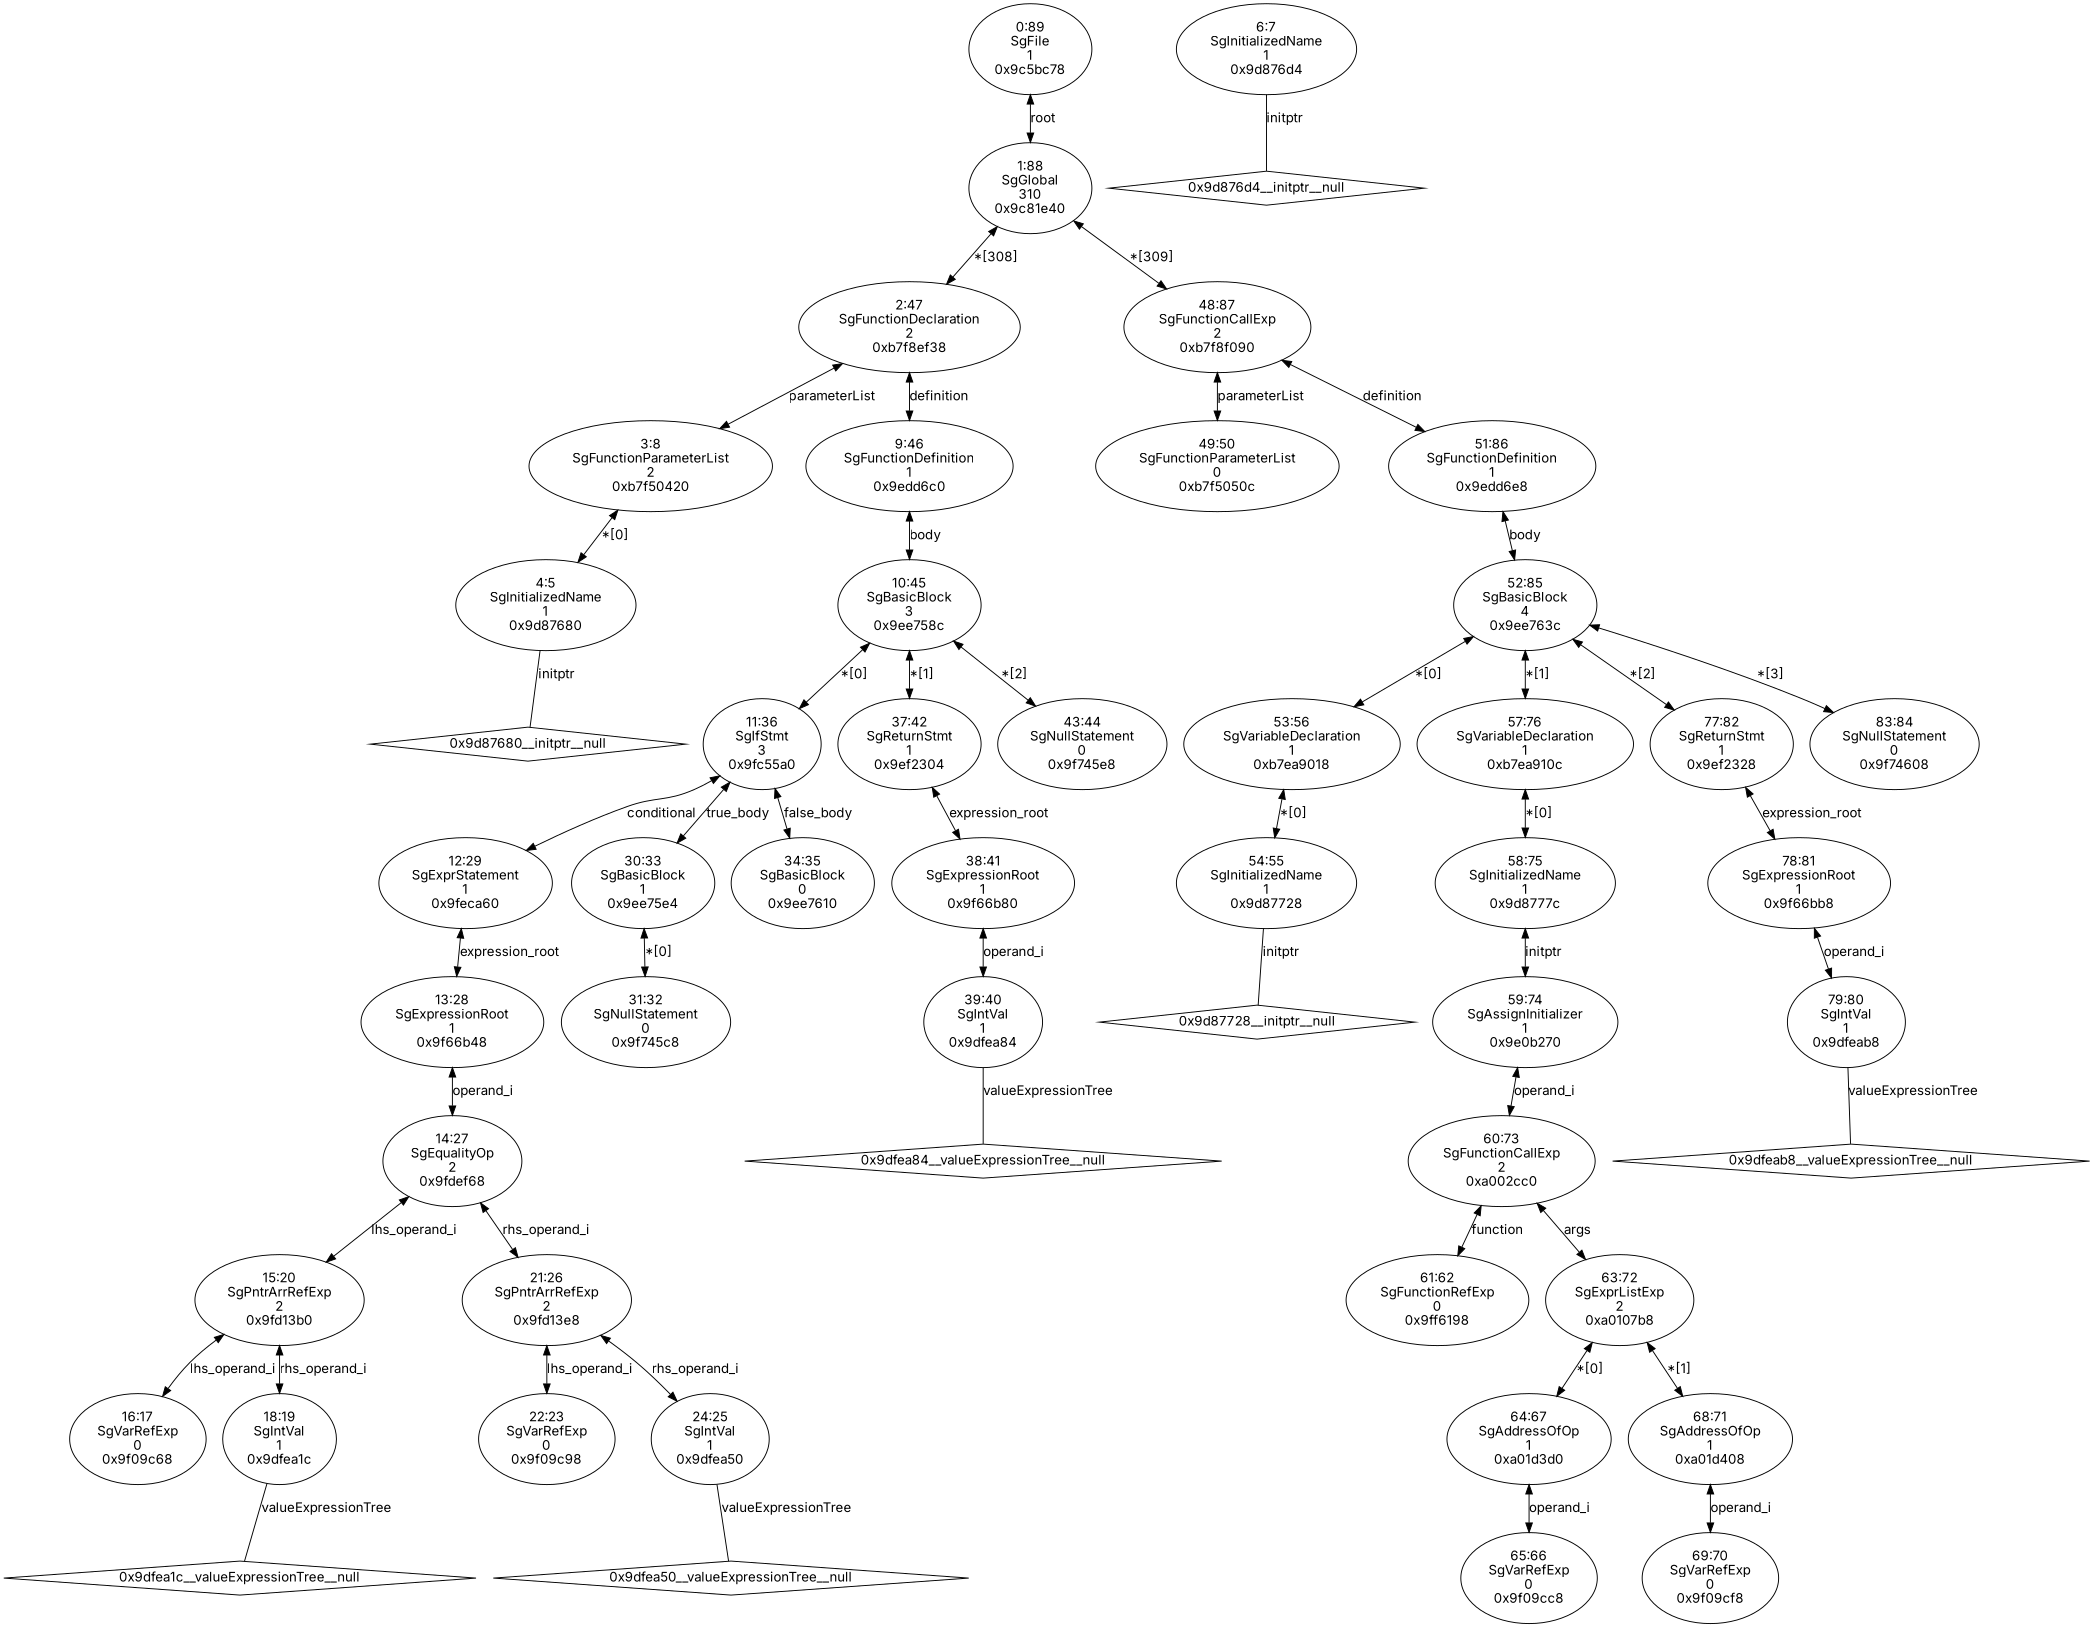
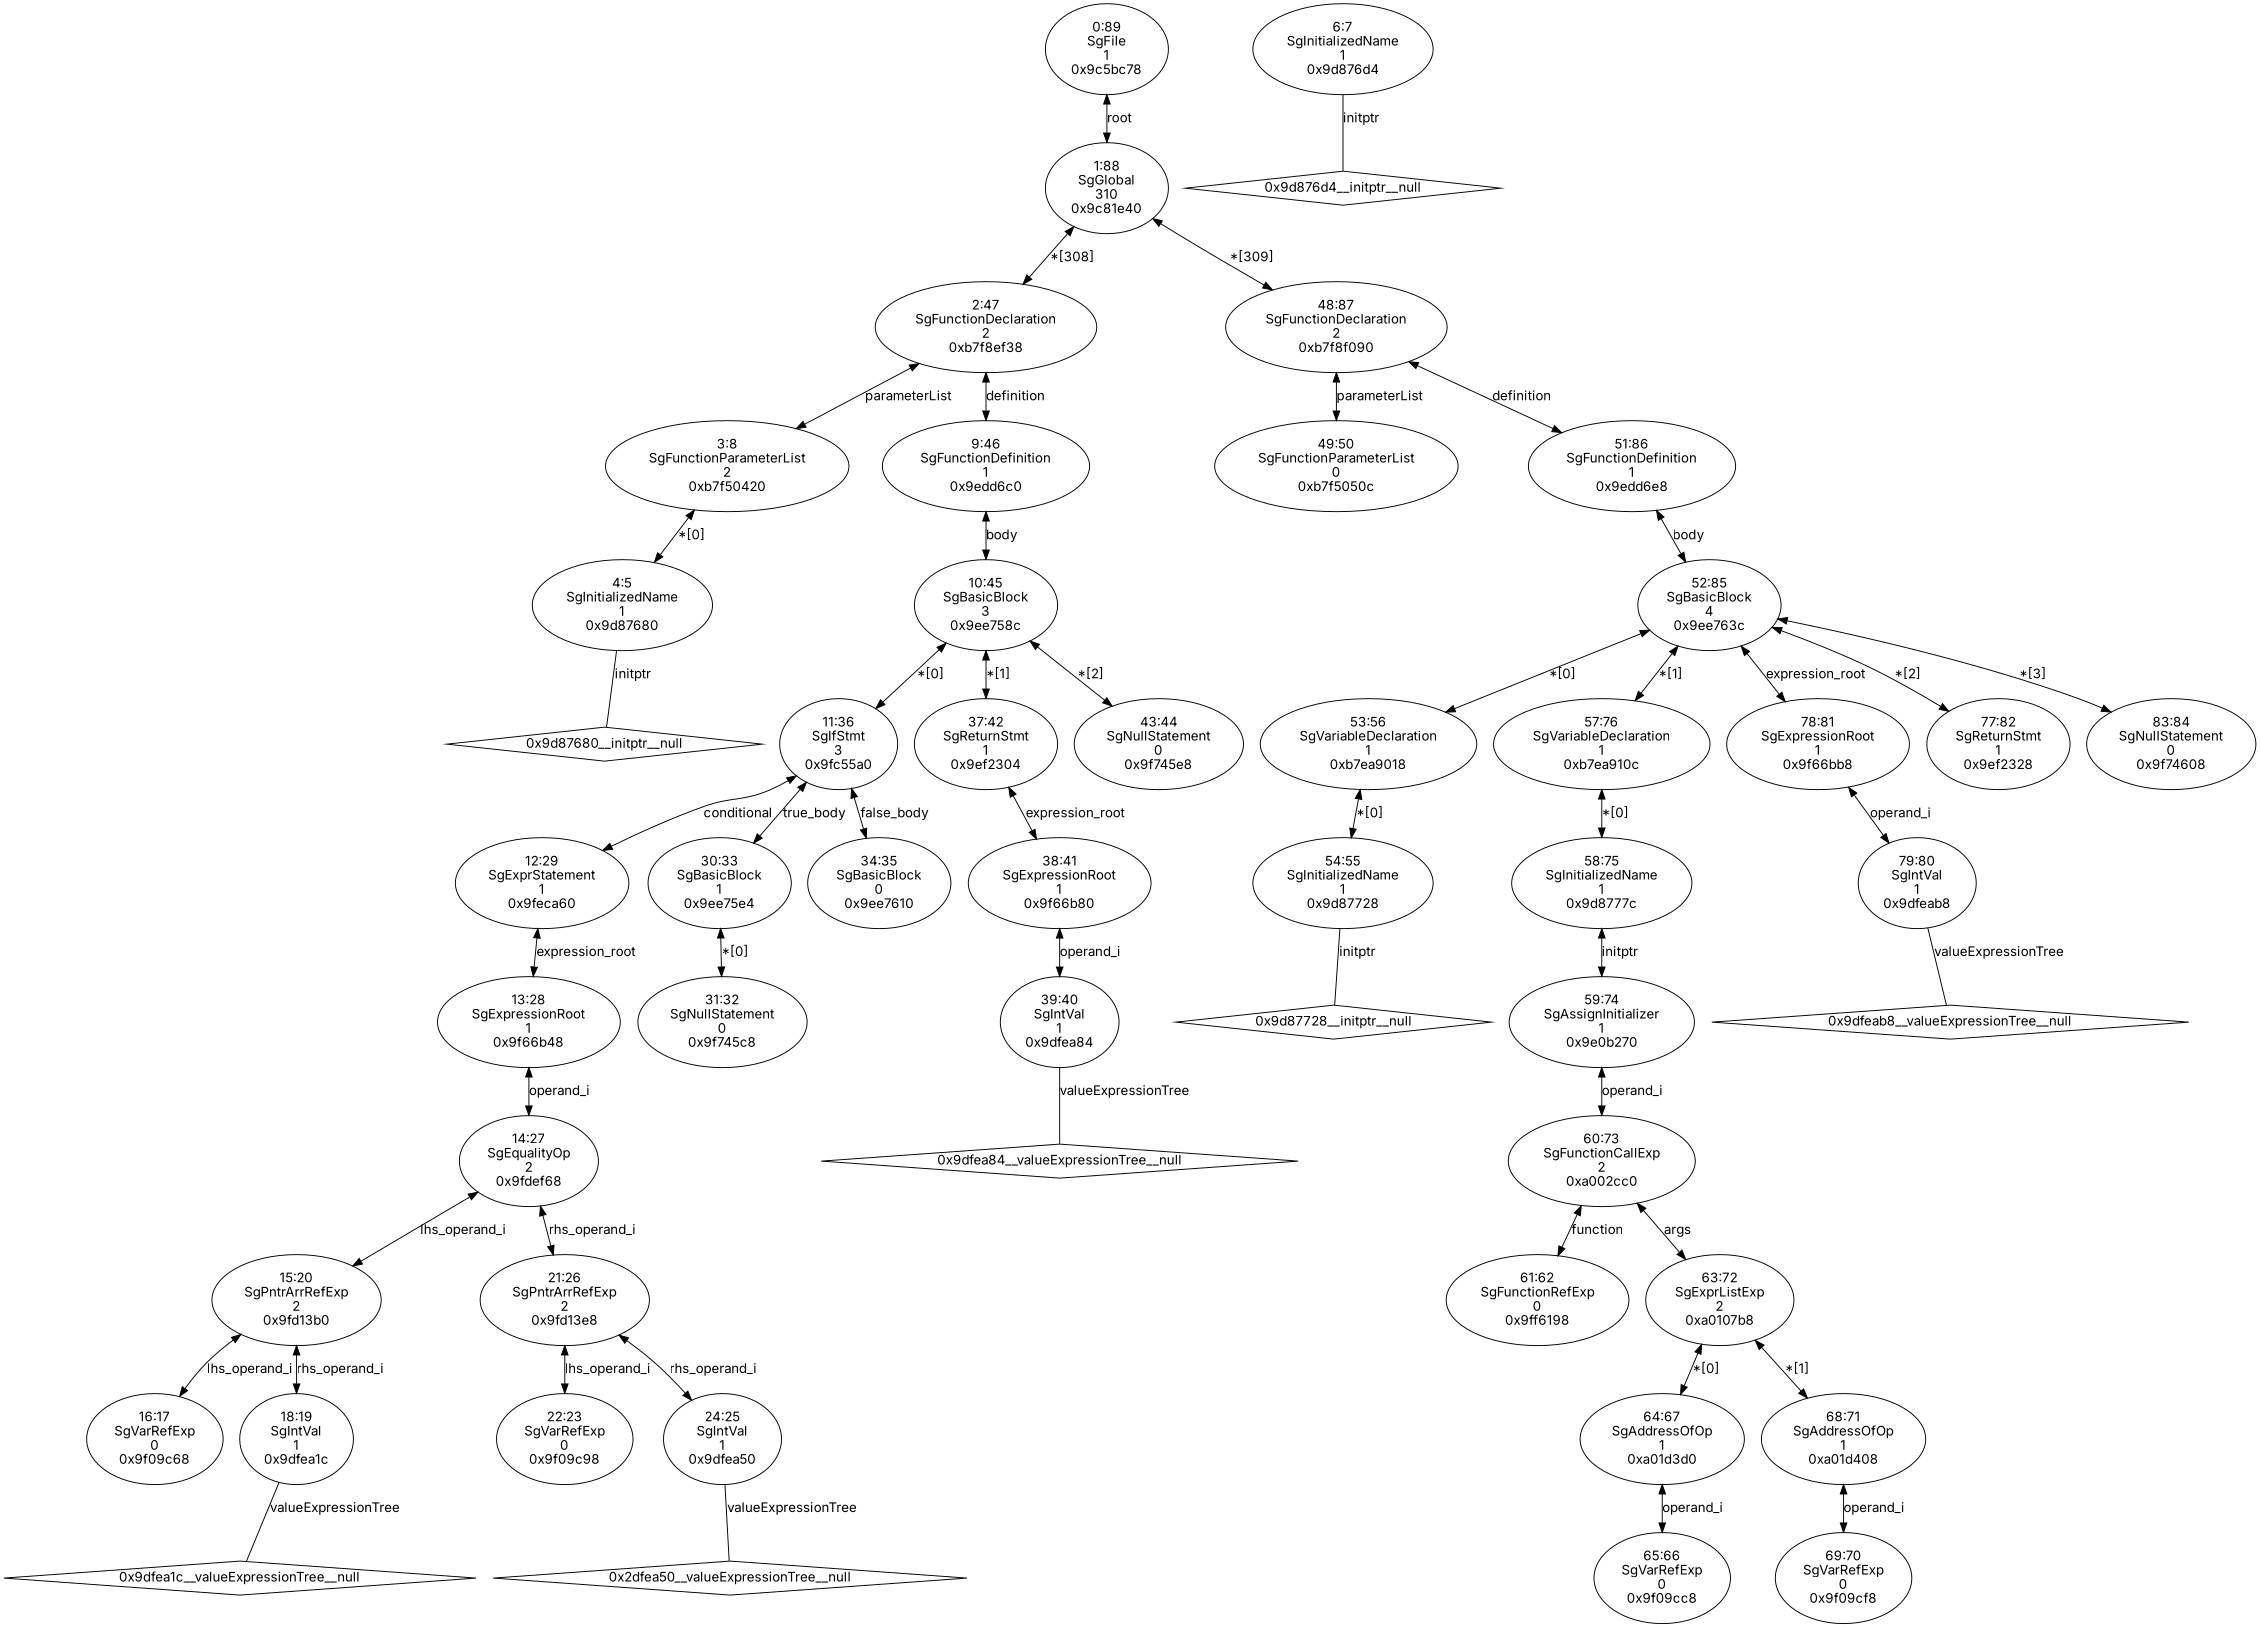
  digraph {
    fontname=Inter
    node [fontname=Inter]
    edge [dir=both fontname=Inter]
    n1 [label="4:5\nSgInitializedName\n1\n0x9d87680\n"]
    "0x9d87680__initptr__null" [shape=diamond]
    n3 [label="6:7\nSgInitializedName\n1\n0x9d876d4\n"]
    "0x9d876d4__initptr__null" [shape=diamond]
    n5 [label="3:8\nSgFunctionParameterList\n2\n0xb7f50420\n"]
    n6 [label="16:17\nSgVarRefExp\n0\n0x9f09c68\n"]
    n7 [label="18:19\nSgIntVal\n1\n0x9dfea1c\n"]
    "0x9dfea1c__valueExpressionTree__null" [shape=diamond]
    n9 [label="15:20\nSgPntrArrRefExp\n2\n0x9fd13b0\n"]
    n10 [label="22:23\nSgVarRefExp\n0\n0x9f09c98\n"]
    n11 [label="24:25\nSgIntVal\n1\n0x9dfea50\n"]
-   "0x9dfea50__valueExpressionTree__null" [shape=diamond]
+   "0x9dfea50__valueExpressionTree__null" [shape=diamond label="0x2dfea50__valueExpressionTree__null"]
    n13 [label="21:26\nSgPntrArrRefExp\n2\n0x9fd13e8\n"]
    n14 [label="14:27\nSgEqualityOp\n2\n0x9fdef68\n"]
    n15 [label="13:28\nSgExpressionRoot\n1\n0x9f66b48\n"]
    n16 [label="12:29\nSgExprStatement\n1\n0x9feca60\n"]
    n17 [label="31:32\nSgNullStatement\n0\n0x9f745c8\n"]
    n18 [label="30:33\nSgBasicBlock\n1\n0x9ee75e4\n"]
    n19 [label="34:35\nSgBasicBlock\n0\n0x9ee7610\n"]
    n20 [label="11:36\nSgIfStmt\n3\n0x9fc55a0\n"]
    n21 [label="39:40\nSgIntVal\n1\n0x9dfea84\n"]
    "0x9dfea84__valueExpressionTree__null" [shape=diamond]
    n23 [label="38:41\nSgExpressionRoot\n1\n0x9f66b80\n"]
    n24 [label="37:42\nSgReturnStmt\n1\n0x9ef2304\n"]
    n25 [label="43:44\nSgNullStatement\n0\n0x9f745e8\n"]
    n26 [label="10:45\nSgBasicBlock\n3\n0x9ee758c\n"]
    n27 [label="9:46\nSgFunctionDefinition\n1\n0x9edd6c0\n"]
    n28 [label="2:47\nSgFunctionDeclaration\n2\n0xb7f8ef38\n"]
    n29 [label="49:50\nSgFunctionParameterList\n0\n0xb7f5050c\n"]
    n30 [label="54:55\nSgInitializedName\n1\n0x9d87728\n"]
    "0x9d87728__initptr__null" [shape=diamond]
    n32 [label="53:56\nSgVariableDeclaration\n1\n0xb7ea9018\n"]
    n33 [label="61:62\nSgFunctionRefExp\n0\n0x9ff6198\n"]
    n34 [label="65:66\nSgVarRefExp\n0\n0x9f09cc8\n"]
    n35 [label="64:67\nSgAddressOfOp\n1\n0xa01d3d0\n"]
    n36 [label="69:70\nSgVarRefExp\n0\n0x9f09cf8\n"]
    n37 [label="68:71\nSgAddressOfOp\n1\n0xa01d408\n"]
    n38 [label="63:72\nSgExprListExp\n2\n0xa0107b8\n"]
    n39 [label="60:73\nSgFunctionCallExp\n2\n0xa002cc0\n"]
    n40 [label="59:74\nSgAssignInitializer\n1\n0x9e0b270\n"]
    n41 [label="58:75\nSgInitializedName\n1\n0x9d8777c\n"]
    n42 [label="57:76\nSgVariableDeclaration\n1\n0xb7ea910c\n"]
    n43 [label="79:80\nSgIntVal\n1\n0x9dfeab8\n"]
    "0x9dfeab8__valueExpressionTree__null" [shape=diamond]
    n45 [label="78:81\nSgExpressionRoot\n1\n0x9f66bb8\n"]
    n46 [label="77:82\nSgReturnStmt\n1\n0x9ef2328\n"]
    n47 [label="83:84\nSgNullStatement\n0\n0x9f74608\n"]
    n48 [label="52:85\nSgBasicBlock\n4\n0x9ee763c\n"]
    n49 [label="51:86\nSgFunctionDefinition\n1\n0x9edd6e8\n"]
-   n50 [label="48:87\nSgFunctionCallExp\n2\n0xb7f8f090\n"]
+   n50 [label="48:87\nSgFunctionDeclaration\n2\n0xb7f8f090\n"]
    n51 [label="1:88\nSgGlobal\n310\n0x9c81e40\n"]
    n52 [label="0:89\nSgFile\n1\n0x9c5bc78\n"]
    n1 -> "0x9d87680__initptr__null" [dir=none label=initptr]
    n3 -> "0x9d876d4__initptr__null" [dir=none label=initptr]
    n5 -> n1 [label="*[0]"]
    n7 -> "0x9dfea1c__valueExpressionTree__null" [dir=none label=valueExpressionTree]
    n9 -> n6 [label=lhs_operand_i]
    n9 -> n7 [label=rhs_operand_i]
    n11 -> "0x9dfea50__valueExpressionTree__null" [dir=none label=valueExpressionTree]
    n13 -> n10 [label=lhs_operand_i]
    n13 -> n11 [label=rhs_operand_i]
    n14 -> n9 [label=lhs_operand_i]
    n14 -> n13 [label=rhs_operand_i]
    n15 -> n14 [label=operand_i]
    n16 -> n15 [label=expression_root]
    n18 -> n17 [label="*[0]"]
    n20 -> n16 [label=conditional]
    n20 -> n18 [label=true_body]
    n20 -> n19 [label=false_body]
    n21 -> "0x9dfea84__valueExpressionTree__null" [dir=none label=valueExpressionTree]
    n23 -> n21 [label=operand_i]
    n24 -> n23 [label=expression_root]
    n26 -> n20 [label="*[0]"]
    n26 -> n24 [label="*[1]"]
    n26 -> n25 [label="*[2]"]
    n27 -> n26 [label=body]
    n28 -> n5 [label=parameterList]
    n28 -> n27 [label=definition]
    n30 -> "0x9d87728__initptr__null" [dir=none label=initptr]
    n32 -> n30 [label="*[0]"]
    n35 -> n34 [label=operand_i]
    n37 -> n36 [label=operand_i]
    n38 -> n35 [label="*[0]"]
    n38 -> n37 [label="*[1]"]
    n39 -> n33 [label=function]
    n39 -> n38 [label=args]
    n40 -> n39 [label=operand_i]
    n41 -> n40 [label=initptr]
    n42 -> n41 [label="*[0]"]
    n43 -> "0x9dfeab8__valueExpressionTree__null" [dir=none label=valueExpressionTree]
    n45 -> n43 [label=operand_i]
-   n46 -> n45 [label=expression_root]
+   n48 -> n45 [label=expression_root]
    n48 -> n32 [label="*[0]"]
    n48 -> n42 [label="*[1]"]
    n48 -> n46 [label="*[2]"]
    n48 -> n47 [label="*[3]"]
    n49 -> n48 [label=body]
    n50 -> n29 [label=parameterList]
    n50 -> n49 [label=definition]
    n51 -> n28 [label="*[308]"]
    n51 -> n50 [label="*[309]"]
    n52 -> n51 [label=root]
  }
